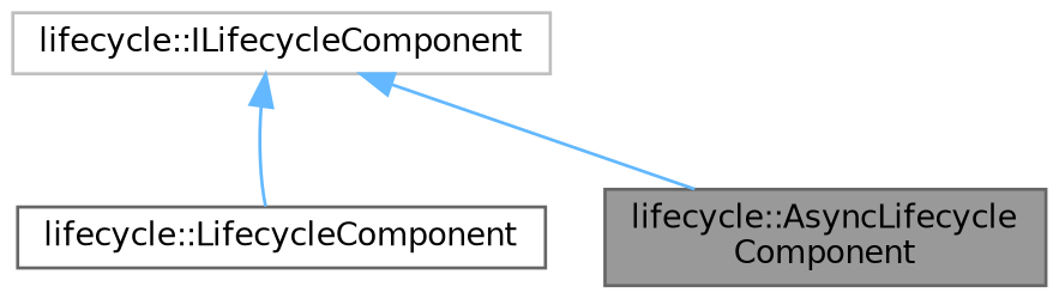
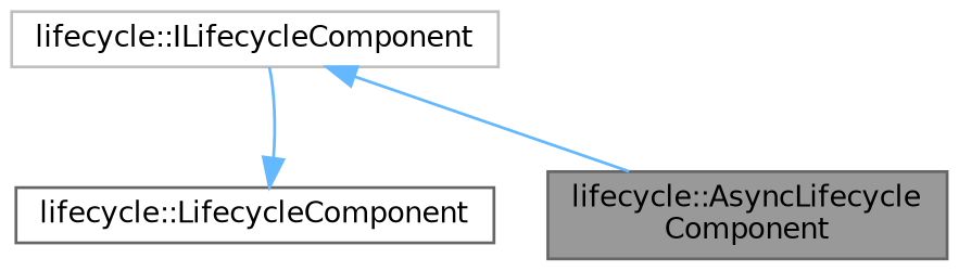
  digraph {
    node [color=gray40 fillcolor=white fontname=Helvetica fontsize=10 shape=box style=filled]
    edge [color=steelblue1 dir=back fontname=Helvetica fontsize=10 labelfontname=Helvetica labelfontsize=10 style=solid]
    n1 [fillcolor=grey60 fontcolor=black height=0.2 label="lifecycle::AsyncLifecycle\lComponent" width=0.4]
    n2 [height=0.2 label="lifecycle::LifecycleComponent" width=0.4]
    n3 [color=grey75 height=0.2 label="lifecycle::ILifecycleComponent" width=0.4]
    n3 -> n1
-   n3 -> n2
+   n2 -> n3
  }
